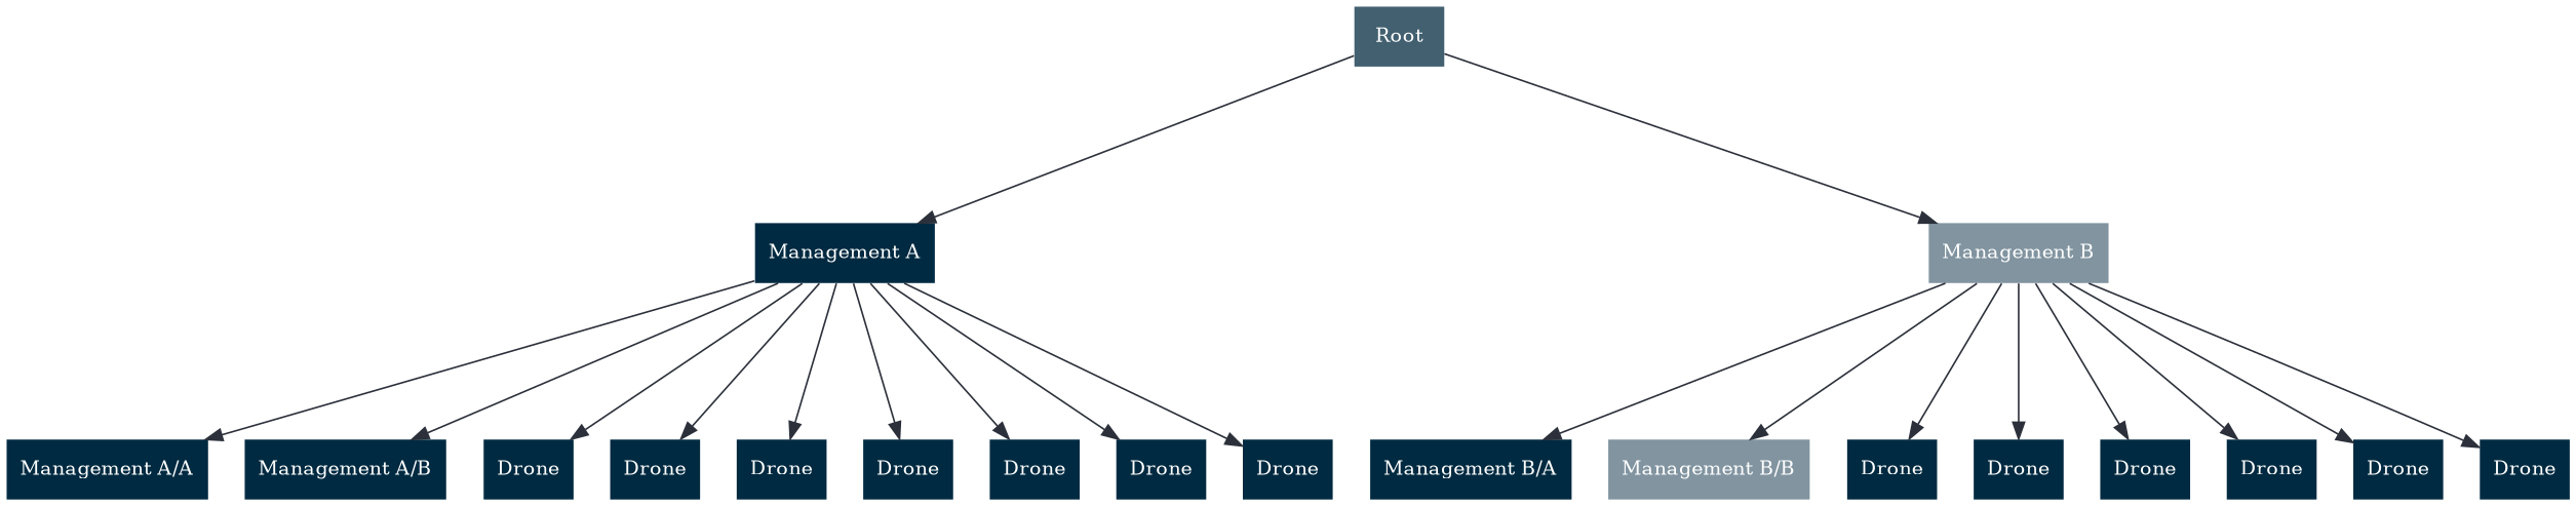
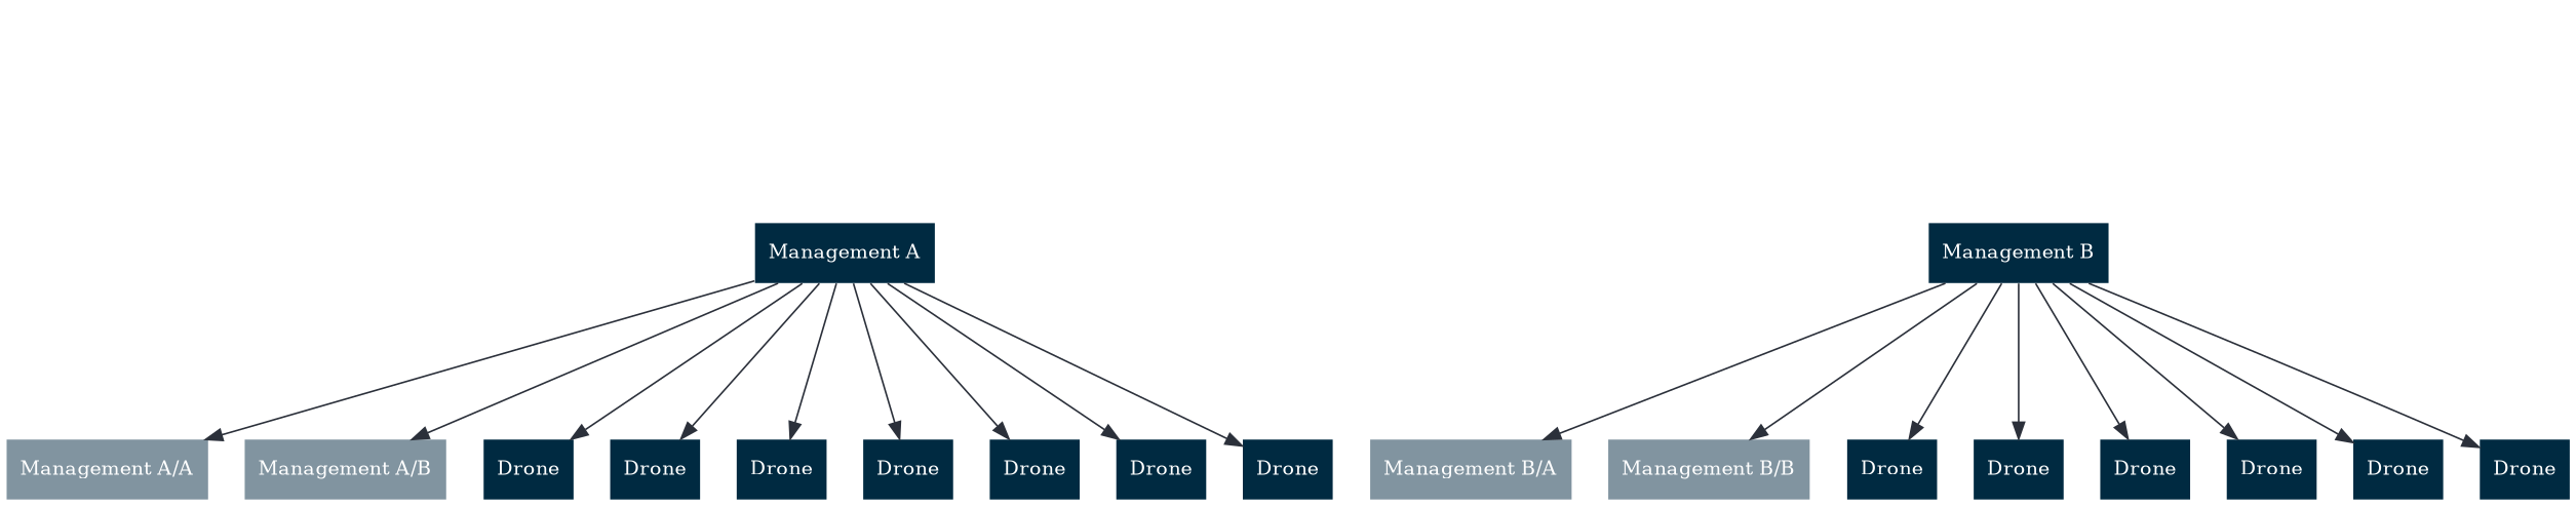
  digraph {
    fontname=Lato
    labelloc=t
    nodesep=0.3
    rankdir=TB
    ranksep=1.3
    splines=true
    node [color="#dddddd" fillcolor="#002a41" fontcolor="#ffffff" fontsize=12 penwidth=1 shape=plaintext style="filled, dashed"]
    edge [color="#2B303A" fontname=Lato fontsize=8]
    n1 [label="Management A"]
-   n2 [label="Management A/A"]
-   n3 [label="Management A/B"]
+   n2 [fillcolor="#8194a0" label="Management A/A"]
+   n3 [fillcolor="#8194a0" label="Management A/B"]
    n4 [label=Drone]
    n5 [label=Drone]
    n6 [label=Drone]
    n7 [label=Drone]
    n8 [label=Drone]
    n9 [label=Drone]
    n10 [label=Drone]
-   n11 [fillcolor="#8194a0" label="Management B"]
-   n12 [label="Management B/A"]
+   n11 [label="Management B"]
+   n12 [fillcolor="#8194a0" label="Management B/A"]
    n13 [fillcolor="#8194a0" label="Management B/B"]
    n14 [label=Drone]
    n15 [label=Drone]
    n16 [label=Drone]
    n17 [label=Drone]
    n18 [label=Drone]
    n19 [label=Drone]
-   n20 [fillcolor="#426070" label=Root]
    n1 -> n2
    n1 -> n3
    n1 -> n4
    n1 -> n5
    n1 -> n6
    n1 -> n7
    n1 -> n8
    n1 -> n9
    n1 -> n10
    n11 -> n12
    n11 -> n13
    n11 -> n14
    n11 -> n15
    n11 -> n16
    n11 -> n17
    n11 -> n18
    n11 -> n19
-   n20 -> n1
-   n20 -> n11
  }
